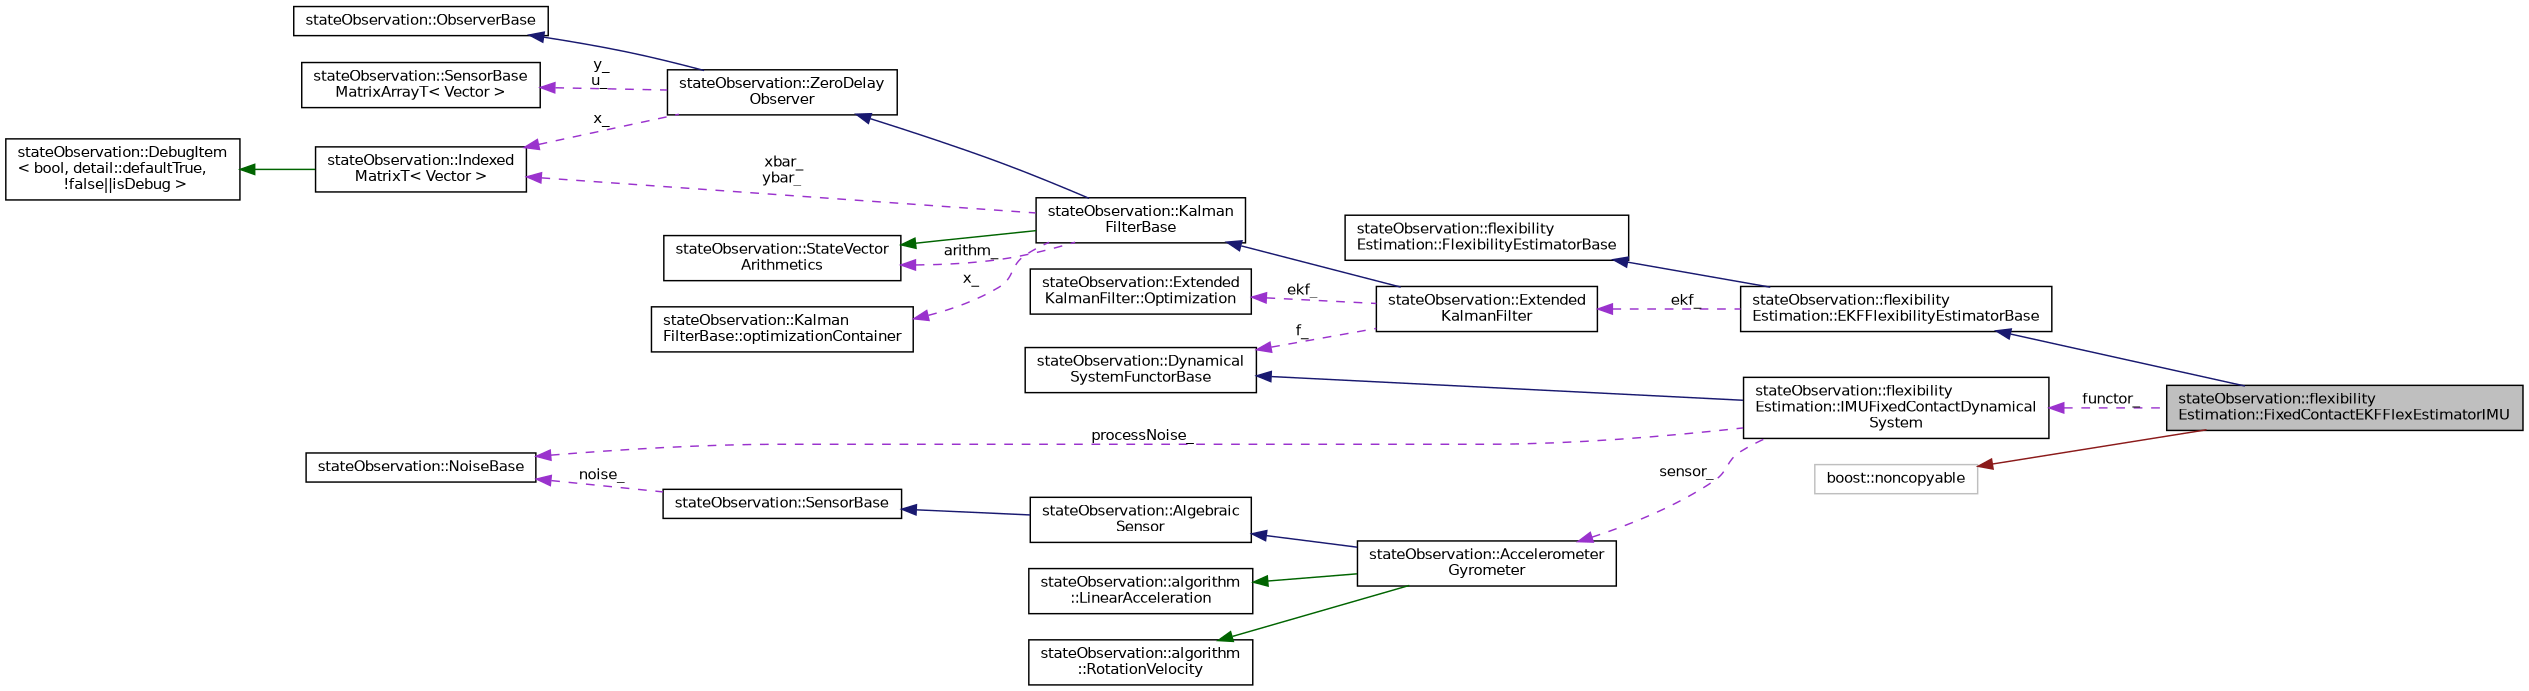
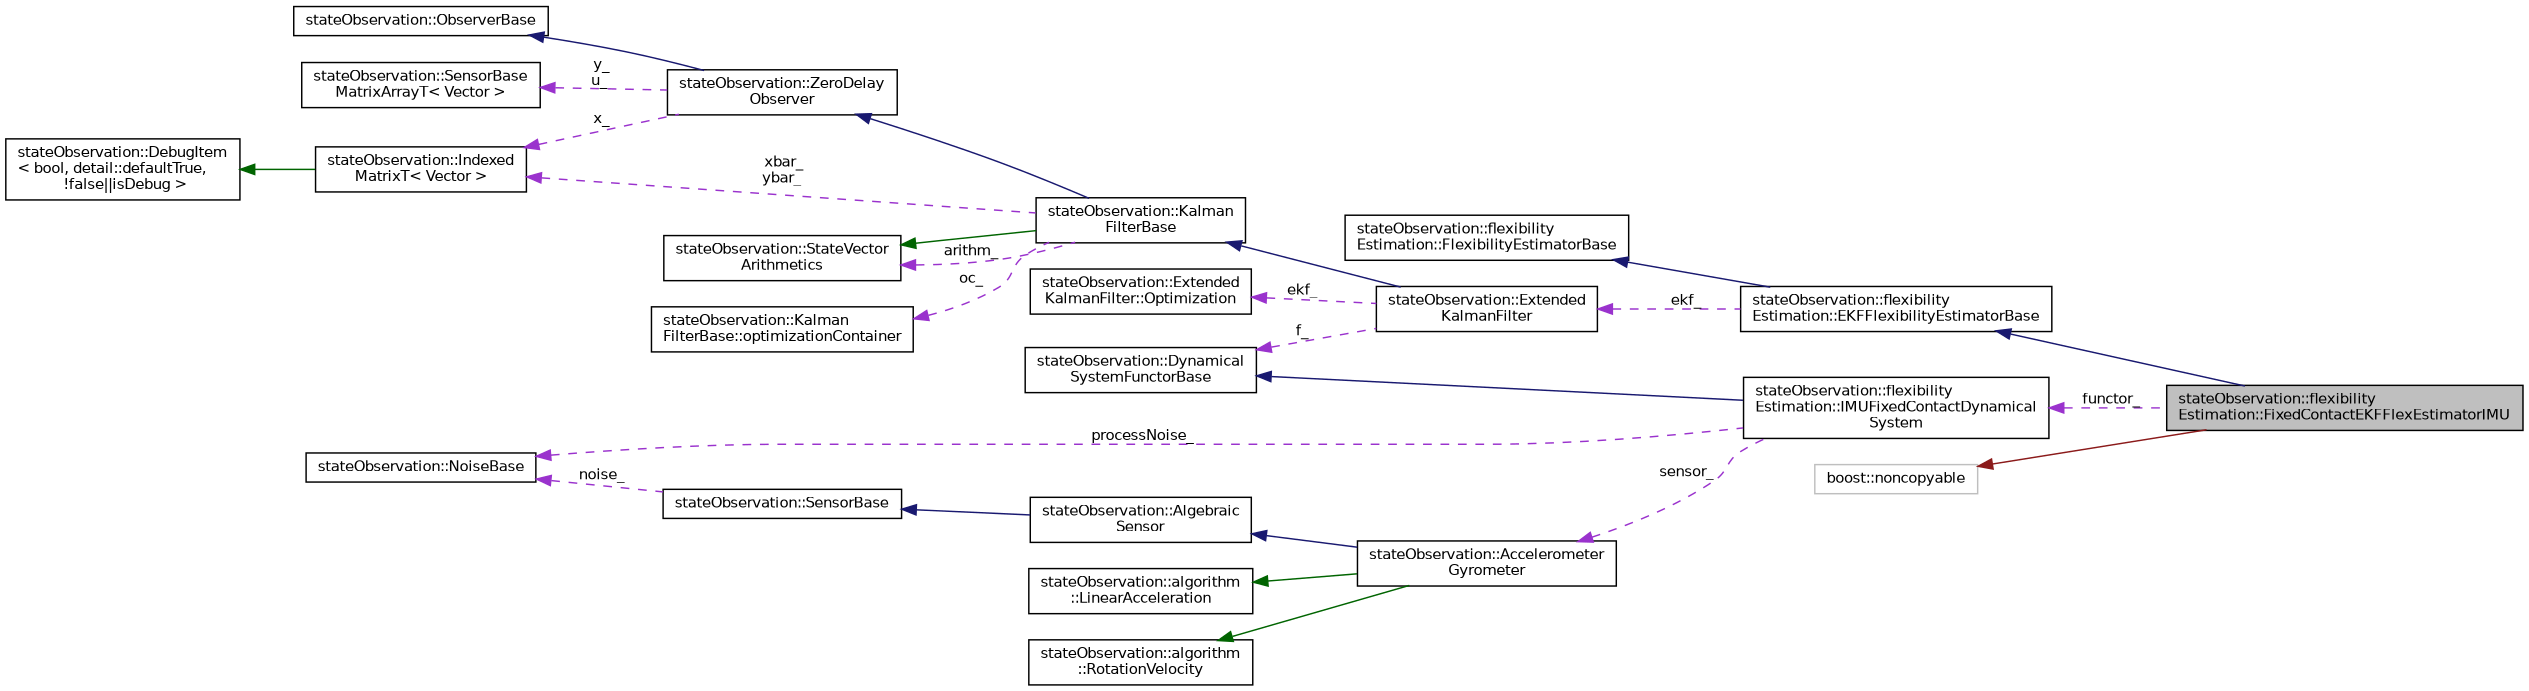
  digraph {
    rankdir=LR
    node [color=black fillcolor=white fontname=Helvetica fontsize=10 shape=record style=filled]
    edge [color=darkorchid3 dir=back fontname=Helvetica fontsize=10 labelfontname=Helvetica labelfontsize=10 style=solid]
    n1 [fillcolor=grey75 fontcolor=black height=0.2 label="stateObservation::flexibility\lEstimation::FixedContactEKFFlexEstimatorIMU" width=0.4]
    n2 [height=0.2 label="stateObservation::flexibility\lEstimation::EKFFlexibilityEstimatorBase" width=0.4]
    n3 [height=0.2 label="stateObservation::flexibility\lEstimation::FlexibilityEstimatorBase" width=0.4]
    n4 [height=0.2 label="stateObservation::Extended\lKalmanFilter" width=0.4]
    n5 [height=0.2 label="stateObservation::Kalman\lFilterBase" width=0.4]
    n6 [height=0.2 label="stateObservation::ZeroDelay\lObserver" width=0.4]
    n7 [height=0.2 label="stateObservation::ObserverBase" width=0.4]
    n8 [height=0.2 label="stateObservation::SensorBase\lMatrixArrayT\< Vector \>" width=0.4]
    n9 [height=0.2 label="stateObservation::Indexed\lMatrixT\< Vector \>" width=0.4]
    n10 [height=0.2 label="stateObservation::DebugItem\l\< bool, detail::defaultTrue,\l !false\|\|isDebug \>" width=0.4]
    n11 [height=0.2 label="stateObservation::StateVector\lArithmetics" width=0.4]
    n12 [height=0.2 label="stateObservation::Kalman\lFilterBase::optimizationContainer" width=0.4]
    n13 [height=0.2 label="stateObservation::Extended\lKalmanFilter::Optimization" width=0.4]
    n14 [height=0.2 label="stateObservation::Dynamical\lSystemFunctorBase" width=0.4]
    n15 [height=0.2 label="stateObservation::flexibility\lEstimation::IMUFixedContactDynamical\lSystem" width=0.4]
    n16 [color=grey75 height=0.2 label="boost::noncopyable" width=0.4]
    n17 [height=0.2 label="stateObservation::Accelerometer\lGyrometer" width=0.4]
    n18 [height=0.2 label="stateObservation::Algebraic\lSensor" width=0.4]
    n19 [height=0.2 label="stateObservation::SensorBase" width=0.4]
    n20 [height=0.2 label="stateObservation::NoiseBase" width=0.4]
    n21 [height=0.2 label="stateObservation::algorithm\l::LinearAcceleration" width=0.4]
    n22 [height=0.2 label="stateObservation::algorithm\l::RotationVelocity" width=0.4]
    n2 -> n1 [color=midnightblue]
    n3 -> n2 [color=midnightblue]
    n4 -> n2 [label=" ekf_" style=dashed]
    n5 -> n4 [color=midnightblue]
    n6 -> n5 [color=midnightblue]
    n7 -> n6 [color=midnightblue]
    n8 -> n6 [label=" y_\nu_" style=dashed]
    n9 -> n5 [label=" xbar_\nybar_" style=dashed]
    n9 -> n6 [label=" x_" style=dashed]
    n10 -> n9 [color=darkgreen]
    n11 -> n5 [color=darkgreen]
    n11 -> n5 [label=" arithm_" style=dashed]
-   n12 -> n5 [label=" x_" style=dashed]
+   n12 -> n5 [label=" oc_" style=dashed]
    n13 -> n4 [label=" ekf_" style=dashed]
    n14 -> n4 [label=" f_" style=dashed]
    n14 -> n15 [color=midnightblue]
    n15 -> n1 [label=" functor_" style=dashed]
    n16 -> n1 [color=firebrick4]
    n17 -> n15 [label=" sensor_" style=dashed]
    n18 -> n17 [color=midnightblue]
    n19 -> n18 [color=midnightblue]
    n20 -> n15 [label=" processNoise_" style=dashed]
    n20 -> n19 [label=" noise_" style=dashed]
    n21 -> n17 [color=darkgreen]
    n22 -> n17 [color=darkgreen]
  }
